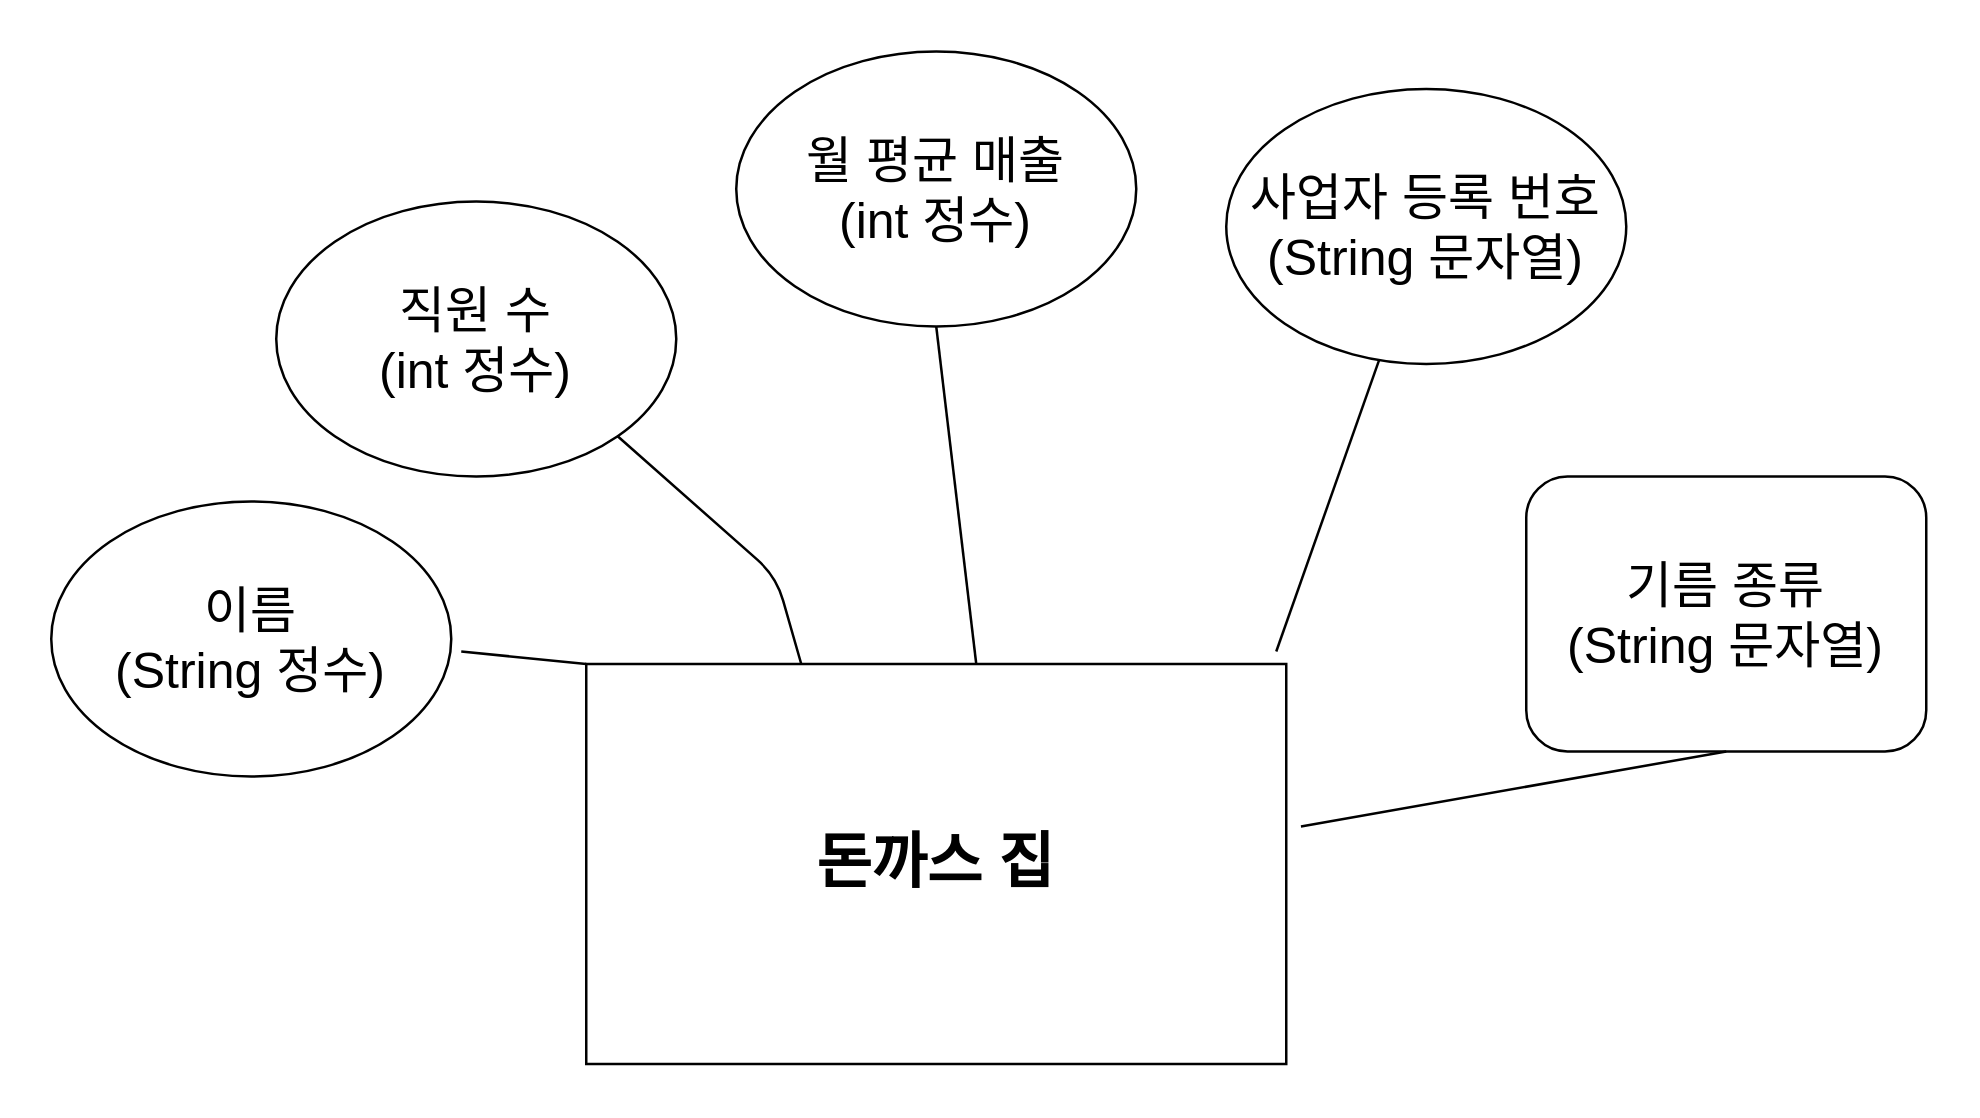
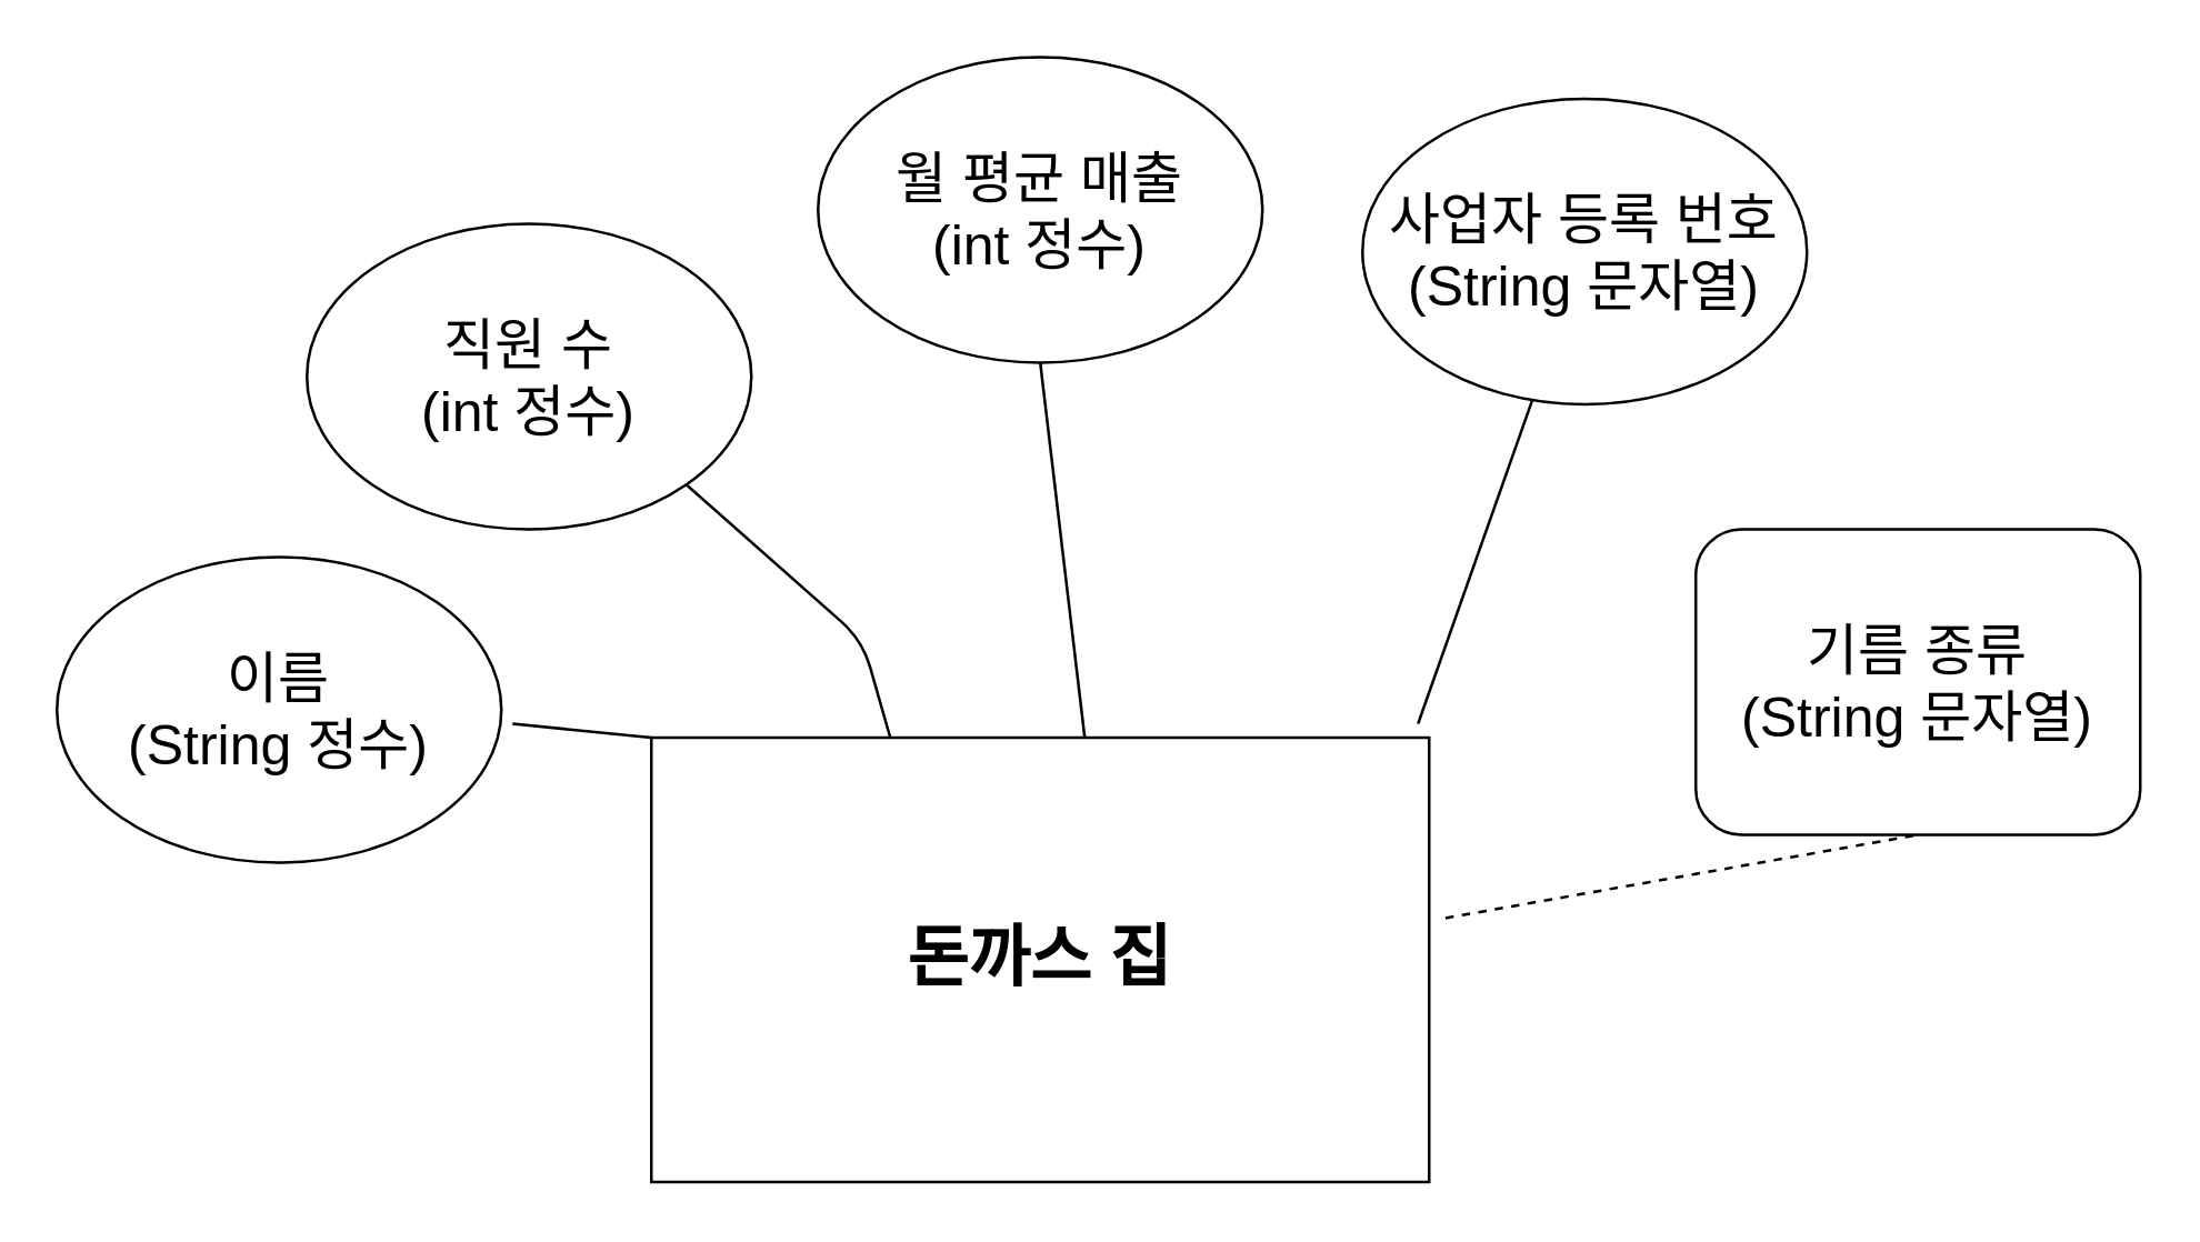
  <mxCell id="0" />
  <mxCell id="1" parent="0" />
  <mxCell id="2" value="&lt;h1&gt;돈까스 집&lt;/h1&gt;" style="rounded=0;whiteSpace=wrap;html=1;" parent="1" vertex="1"><mxGeometry x="234" y="265" width="280" height="160" as="geometry" /></mxCell>
  <mxCell id="3" value="&lt;font style=&quot;font-size: 20px&quot;&gt;이름&lt;br&gt;(String 정수)&lt;br&gt;&lt;/font&gt;" style="ellipse;whiteSpace=wrap;html=1;" parent="1" vertex="1"><mxGeometry x="20" y="200" width="160" height="110" as="geometry" /></mxCell>
  <mxCell id="4" value="&lt;font style=&quot;font-size: 20px&quot;&gt;직원 수&lt;br&gt;(int 정수)&lt;br&gt;&lt;/font&gt;" style="ellipse;whiteSpace=wrap;html=1;" parent="1" vertex="1"><mxGeometry x="110" y="80" width="160" height="110" as="geometry" /></mxCell>
  <mxCell id="5" value="&lt;font style=&quot;font-size: 20px&quot;&gt;월 평균 매출&lt;br&gt;(int 정수)&lt;br&gt;&lt;/font&gt;" style="ellipse;whiteSpace=wrap;html=1;" parent="1" vertex="1"><mxGeometry x="294" y="20" width="160" height="110" as="geometry" /></mxCell>
  <mxCell id="6" value="&lt;font style=&quot;font-size: 20px&quot;&gt;사업자 등록 번호&lt;br&gt;(String 문자열)&lt;br&gt;&lt;/font&gt;" style="ellipse;whiteSpace=wrap;html=1;" parent="1" vertex="1"><mxGeometry x="490" y="35" width="160" height="110" as="geometry" /></mxCell>
  <mxCell id="7" value="&lt;font style=&quot;font-size: 20px&quot;&gt;기름 종류&lt;br&gt;(String 문자열)&lt;br&gt;&lt;/font&gt;" style="whiteSpace=wrap;html=1;rounded=1;" parent="1" vertex="1"><mxGeometry x="610" y="190" width="160" height="110" as="geometry" /></mxCell>
  <mxCell id="8" value="" style="endArrow=none;html=1;entryX=0.5;entryY=1;entryDx=0;entryDy=0;" parent="1" target="5" edge="1"><mxGeometry width="50" height="50" relative="1" as="geometry"><mxPoint x="390" y="265" as="sourcePoint" /><mxPoint x="440" y="215" as="targetPoint" /></mxGeometry></mxCell>
  <mxCell id="9" value="" style="endArrow=none;html=1;entryX=1;entryY=1;entryDx=0;entryDy=0;" parent="1" target="4" edge="1"><mxGeometry width="50" height="50" relative="1" as="geometry"><mxPoint x="320" y="265" as="sourcePoint" /><mxPoint x="370" y="215" as="targetPoint" /><Array as="points"><mxPoint x="310" y="230" /></Array></mxGeometry></mxCell>
  <mxCell id="10" value="" style="endArrow=none;html=1;" parent="1" edge="1"><mxGeometry width="50" height="50" relative="1" as="geometry"><mxPoint x="184" y="260" as="sourcePoint" /><mxPoint x="234" y="265" as="targetPoint" /></mxGeometry></mxCell>
  <mxCell id="11" value="" style="endArrow=none;html=1;" parent="1" source="6" edge="1"><mxGeometry width="50" height="50" relative="1" as="geometry"><mxPoint x="570" y="10" as="sourcePoint" /><mxPoint x="510" y="260" as="targetPoint" /></mxGeometry></mxCell>
- <mxCell id="12" value="" style="endArrow=none;html=1;exitX=1.021;exitY=0.406;exitDx=0;exitDy=0;exitPerimeter=0;entryX=0.5;entryY=1;entryDx=0;entryDy=0;" parent="1" source="2" target="7" edge="1"><mxGeometry width="50" height="50" relative="1" as="geometry"><mxPoint x="570" y="10" as="sourcePoint" /><mxPoint x="620" y="-40" as="targetPoint" /></mxGeometry></mxCell>
+ <mxCell id="12" value="" style="endArrow=none;html=1;exitX=1.021;exitY=0.406;exitDx=0;exitDy=0;exitPerimeter=0;entryX=0.5;entryY=1;entryDx=0;entryDy=0;dashed=1;" parent="1" source="2" target="7" edge="1"><mxGeometry width="50" height="50" relative="1" as="geometry"><mxPoint x="570" y="10" as="sourcePoint" /><mxPoint x="620" y="-40" as="targetPoint" /></mxGeometry></mxCell>
